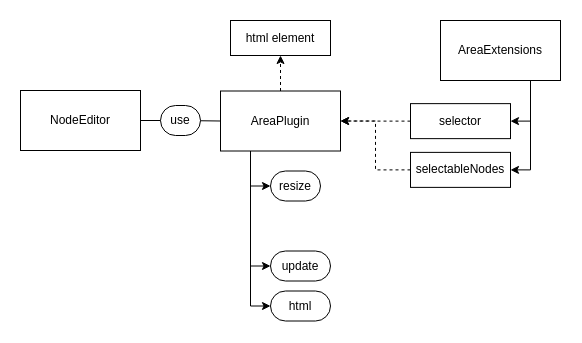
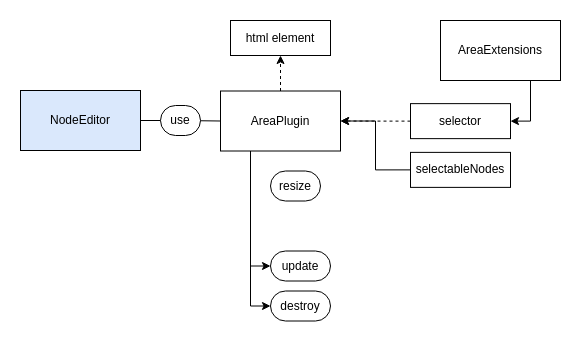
  <mxCell id="0" />
  <mxCell id="1" parent="0" />
- <mxCell id="2" style="edgeStyle=orthogonalEdgeStyle;rounded=0;orthogonalLoop=1;jettySize=auto;html=1;exitX=0.25;exitY=1;exitDx=0;exitDy=0;entryX=0;entryY=0.5;entryDx=0;entryDy=0;" edge="1" parent="1" source="6" target="18"><mxGeometry relative="1" as="geometry" /></mxCell>
  <mxCell id="3" style="edgeStyle=orthogonalEdgeStyle;rounded=0;orthogonalLoop=1;jettySize=auto;html=1;exitX=0.25;exitY=1;exitDx=0;exitDy=0;entryX=0;entryY=0.5;entryDx=0;entryDy=0;" edge="1" parent="1" source="6" target="19"><mxGeometry relative="1" as="geometry" /></mxCell>
  <mxCell id="4" style="edgeStyle=orthogonalEdgeStyle;rounded=0;orthogonalLoop=1;jettySize=auto;html=1;exitX=0.25;exitY=1;exitDx=0;exitDy=0;entryX=0;entryY=0.5;entryDx=0;entryDy=0;" edge="1" parent="1" source="6" target="20"><mxGeometry relative="1" as="geometry" /></mxCell>
  <mxCell id="5" style="edgeStyle=orthogonalEdgeStyle;rounded=0;orthogonalLoop=1;jettySize=auto;html=1;exitX=0.5;exitY=0;exitDx=0;exitDy=0;entryX=0.5;entryY=1;entryDx=0;entryDy=0;dashed=1;" edge="1" parent="1" source="6" target="17"><mxGeometry relative="1" as="geometry" /></mxCell>
  <mxCell id="6" value="AreaPlugin" style="rounded=0;whiteSpace=wrap;html=1;" parent="1" vertex="1"><mxGeometry x="220" y="90.5" width="120" height="60" as="geometry" /></mxCell>
  <mxCell id="7" style="edgeStyle=orthogonalEdgeStyle;rounded=0;orthogonalLoop=1;jettySize=auto;html=1;exitX=0.75;exitY=1;exitDx=0;exitDy=0;entryX=1;entryY=0.5;entryDx=0;entryDy=0;" edge="1" parent="1" source="9" target="14"><mxGeometry relative="1" as="geometry" /></mxCell>
- <mxCell id="8" style="edgeStyle=orthogonalEdgeStyle;rounded=0;orthogonalLoop=1;jettySize=auto;html=1;exitX=0.75;exitY=1;exitDx=0;exitDy=0;entryX=1;entryY=0.5;entryDx=0;entryDy=0;" edge="1" parent="1" source="9" target="16"><mxGeometry relative="1" as="geometry" /></mxCell>
  <mxCell id="9" value="AreaExtensions" style="rounded=0;whiteSpace=wrap;html=1;" vertex="1" parent="1"><mxGeometry x="440" y="20" width="120" height="60" as="geometry" /></mxCell>
  <mxCell id="10" style="edgeStyle=orthogonalEdgeStyle;rounded=0;orthogonalLoop=1;jettySize=auto;html=1;exitX=1;exitY=0.5;exitDx=0;exitDy=0;entryX=0;entryY=0.5;entryDx=0;entryDy=0;endArrow=none;" edge="1" parent="1" source="11" target="6"><mxGeometry relative="1" as="geometry" /></mxCell>
- <mxCell id="11" value="NodeEditor" style="rounded=0;whiteSpace=wrap;html=1;" vertex="1" parent="1"><mxGeometry x="20" y="90" width="120" height="60" as="geometry" /></mxCell>
+ <mxCell id="11" value="NodeEditor" style="rounded=0;whiteSpace=wrap;html=1;fillColor=#dae8fc;" vertex="1" parent="1"><mxGeometry x="20" y="90" width="120" height="60" as="geometry" /></mxCell>
  <mxCell id="12" value="use" style="rounded=1;whiteSpace=wrap;html=1;arcSize=50;" vertex="1" parent="1"><mxGeometry x="160" y="105" width="40" height="30" as="geometry" /></mxCell>
  <mxCell id="13" style="edgeStyle=orthogonalEdgeStyle;rounded=0;orthogonalLoop=1;jettySize=auto;html=1;exitX=0;exitY=0.5;exitDx=0;exitDy=0;entryX=1;entryY=0.5;entryDx=0;entryDy=0;dashed=1;" edge="1" parent="1" source="14" target="6"><mxGeometry relative="1" as="geometry" /></mxCell>
  <mxCell id="14" value="selector" style="rounded=0;whiteSpace=wrap;html=1;" vertex="1" parent="1"><mxGeometry x="410" y="103.13" width="100" height="35" as="geometry" /></mxCell>
- <mxCell id="15" style="edgeStyle=orthogonalEdgeStyle;rounded=0;orthogonalLoop=1;jettySize=auto;html=1;exitX=0;exitY=0.5;exitDx=0;exitDy=0;entryX=1;entryY=0.5;entryDx=0;entryDy=0;dashed=1;" edge="1" parent="1" source="16" target="6"><mxGeometry relative="1" as="geometry" /></mxCell>
+ <mxCell id="15" style="edgeStyle=orthogonalEdgeStyle;rounded=0;orthogonalLoop=1;jettySize=auto;html=1;exitX=0;exitY=0.5;exitDx=0;exitDy=0;entryX=1;entryY=0.5;entryDx=0;entryDy=0;dashed=0;" edge="1" parent="1" source="16" target="6"><mxGeometry relative="1" as="geometry" /></mxCell>
  <mxCell id="16" value="selectableNodes" style="rounded=0;whiteSpace=wrap;html=1;" vertex="1" parent="1"><mxGeometry x="410" y="151.88" width="100" height="35" as="geometry" /></mxCell>
  <mxCell id="17" value="html element" style="rounded=0;whiteSpace=wrap;html=1;" vertex="1" parent="1"><mxGeometry x="230" y="20" width="100" height="35" as="geometry" /></mxCell>
  <mxCell id="18" value="resize" style="rounded=1;whiteSpace=wrap;html=1;arcSize=50;" vertex="1" parent="1"><mxGeometry x="270" y="170.5" width="50" height="30" as="geometry" /></mxCell>
  <mxCell id="19" value="update" style="rounded=1;whiteSpace=wrap;html=1;arcSize=50;" vertex="1" parent="1"><mxGeometry x="270" y="250.5" width="60" height="30" as="geometry" /></mxCell>
- <mxCell id="20" value="html" style="rounded=1;whiteSpace=wrap;html=1;arcSize=50;" vertex="1" parent="1"><mxGeometry x="270" y="290.5" width="60" height="30" as="geometry" /></mxCell>
+ <mxCell id="20" value="destroy" style="rounded=1;whiteSpace=wrap;html=1;arcSize=50;" vertex="1" parent="1"><mxGeometry x="270" y="290.5" width="60" height="30" as="geometry" /></mxCell>
